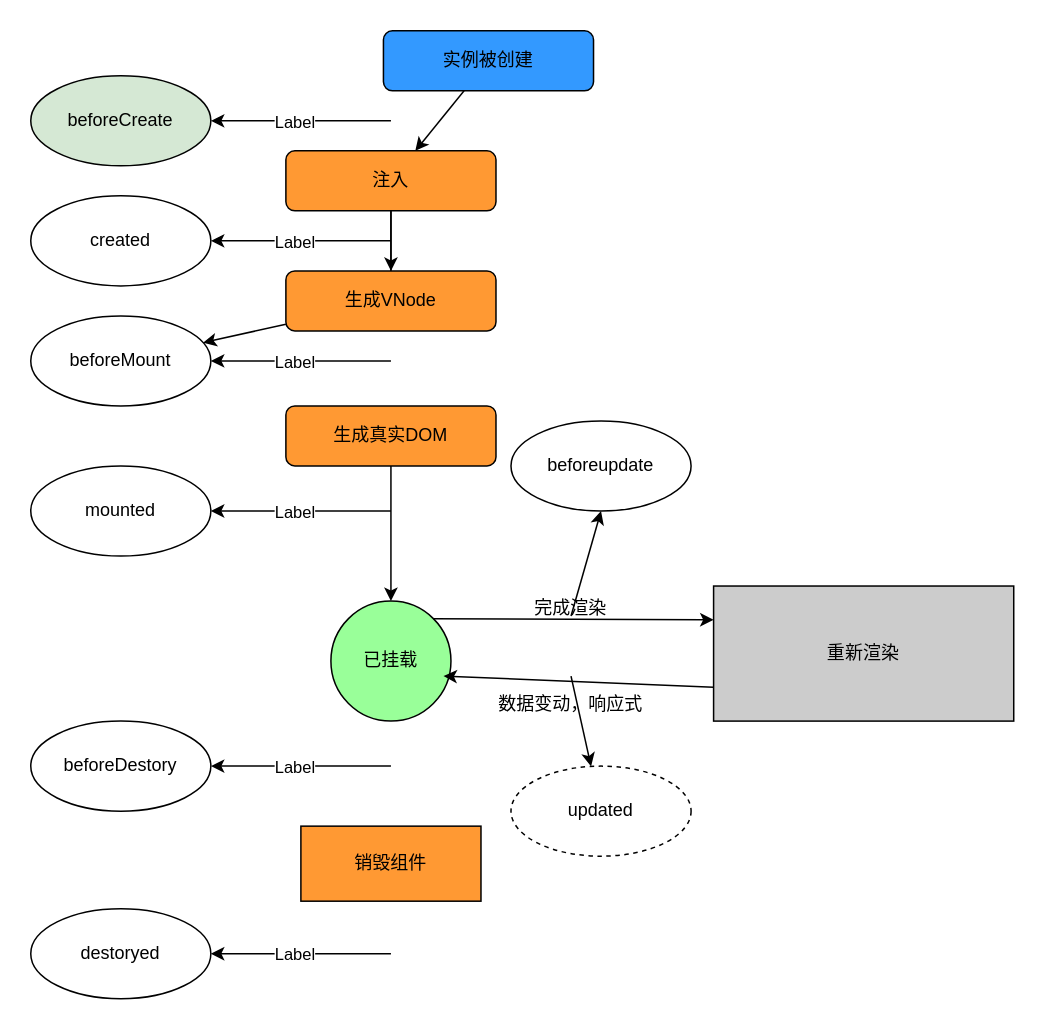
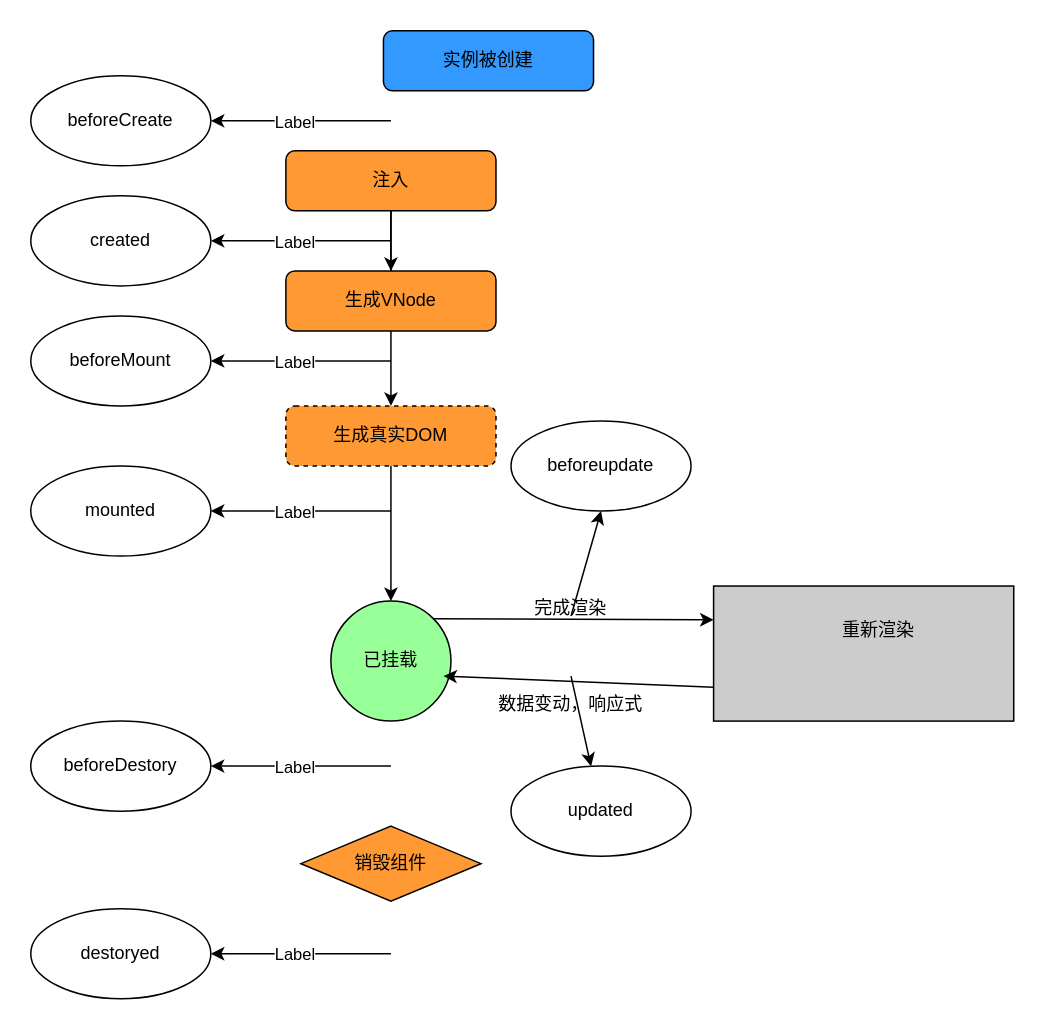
  <mxCell id="0" />
  <mxCell id="1" parent="0" />
- <mxCell id="2" value="" style="edgeStyle=none;html=1;" edge="1" parent="1" source="3" target="4"><mxGeometry relative="1" as="geometry" /></mxCell>
  <mxCell id="3" value="实例被创建" style="rounded=1;whiteSpace=wrap;html=1;fillColor=#3399FF;" vertex="1" parent="1"><mxGeometry x="255" y="20" width="140" height="40" as="geometry" /></mxCell>
  <mxCell id="4" value="注入" style="rounded=1;whiteSpace=wrap;html=1;fillColor=#FF9933;" vertex="1" parent="1"><mxGeometry x="190" y="100" width="140" height="40" as="geometry" /></mxCell>
  <mxCell id="5" value="已挂载" style="ellipse;whiteSpace=wrap;html=1;aspect=fixed;fillColor=#99FF99;" vertex="1" parent="1"><mxGeometry x="220" y="400" width="80" height="80" as="geometry" /></mxCell>
  <mxCell id="6" value="" style="rounded=0;whiteSpace=wrap;html=1;fillColor=#CCCCCC;" vertex="1" parent="1"><mxGeometry x="475" y="390" width="200" height="90" as="geometry" /></mxCell>
  <mxCell id="7" value="&lt;span style=&quot;font-size: 12px;&quot;&gt;数据变动，响应式&lt;/span&gt;" style="text;strokeColor=none;align=center;fillColor=none;html=1;verticalAlign=middle;whiteSpace=wrap;rounded=0;fontSize=24;" vertex="1" parent="1"><mxGeometry x="330" y="450" width="100" height="30" as="geometry" /></mxCell>
  <mxCell id="8" value="完成渲染" style="text;strokeColor=none;align=center;fillColor=none;html=1;verticalAlign=middle;whiteSpace=wrap;rounded=0;fontSize=12;" vertex="1" parent="1"><mxGeometry x="350" y="390" width="60" height="30" as="geometry" /></mxCell>
- <mxCell id="9" value="重新渲染" style="text;strokeColor=none;align=center;fillColor=none;html=1;verticalAlign=middle;whiteSpace=wrap;rounded=0;fontSize=12;" vertex="1" parent="1"><mxGeometry x="545" y="420" width="60" height="30" as="geometry" /></mxCell>
+ <mxCell id="9" value="重新渲染" style="text;strokeColor=none;align=center;fillColor=none;html=1;verticalAlign=middle;whiteSpace=wrap;rounded=0;fontSize=12;" vertex="1" parent="1"><mxGeometry x="555" y="405" width="60" height="30" as="geometry" /></mxCell>
  <mxCell id="10" value="" style="endArrow=classic;html=1;" edge="1" parent="1"><mxGeometry relative="1" as="geometry"><mxPoint x="260" y="80" as="sourcePoint" /><mxPoint x="140" y="80" as="targetPoint" /></mxGeometry></mxCell>
  <mxCell id="11" value="Label" style="edgeLabel;resizable=0;html=1;align=center;verticalAlign=middle;" connectable="0" vertex="1" parent="10"><mxGeometry relative="1" as="geometry"><mxPoint x="-5" as="offset" /></mxGeometry></mxCell>
- <mxCell id="12" value="beforeCreate" style="ellipse;whiteSpace=wrap;html=1;direction=west;fillColor=#d5e8d4;" vertex="1" parent="1"><mxGeometry x="20" y="50" width="120" height="60" as="geometry" /></mxCell>
+ <mxCell id="12" value="beforeCreate" style="ellipse;whiteSpace=wrap;html=1;direction=west;" vertex="1" parent="1"><mxGeometry x="20" y="50" width="120" height="60" as="geometry" /></mxCell>
  <mxCell id="13" value="" style="endArrow=classic;html=1;exitX=1;exitY=0;exitDx=0;exitDy=0;entryX=0;entryY=0.25;entryDx=0;entryDy=0;" edge="1" parent="1" source="5" target="6"><mxGeometry width="50" height="50" relative="1" as="geometry"><mxPoint x="295" y="210" as="sourcePoint" /><mxPoint x="345" y="160" as="targetPoint" /><Array as="points" /></mxGeometry></mxCell>
  <mxCell id="14" value="" style="endArrow=classic;html=1;exitX=0;exitY=0.75;exitDx=0;exitDy=0;" edge="1" parent="1" source="6"><mxGeometry width="50" height="50" relative="1" as="geometry"><mxPoint x="305.004" y="549.996" as="sourcePoint" /><mxPoint x="295" y="450" as="targetPoint" /><Array as="points" /></mxGeometry></mxCell>
  <mxCell id="15" value="" style="edgeStyle=none;html=1;exitX=0.5;exitY=1;exitDx=0;exitDy=0;entryX=0.5;entryY=0;entryDx=0;entryDy=0;endArrow=none;" edge="1" parent="1" source="4" target="17"><mxGeometry relative="1" as="geometry"><mxPoint x="260" y="270" as="targetPoint" /><mxPoint x="260" y="140" as="sourcePoint" /></mxGeometry></mxCell>
- <mxCell id="16" value="" style="edgeStyle=none;html=1;" edge="1" parent="1" source="17" target="24"><mxGeometry relative="1" as="geometry" /></mxCell>
+ <mxCell id="16" value="" style="edgeStyle=none;html=1;" edge="1" parent="1" source="17" target="26"><mxGeometry relative="1" as="geometry" /></mxCell>
  <mxCell id="17" value="生成VNode" style="rounded=1;whiteSpace=wrap;html=1;fillColor=#FF9933;" vertex="1" parent="1"><mxGeometry x="190" y="180" width="140" height="40" as="geometry" /></mxCell>
  <mxCell id="18" value="" style="edgeStyle=none;html=1;" edge="1" parent="1"><mxGeometry relative="1" as="geometry"><mxPoint x="260" y="140" as="sourcePoint" /><mxPoint x="260" y="180" as="targetPoint" /></mxGeometry></mxCell>
  <mxCell id="19" value="" style="endArrow=classic;html=1;" edge="1" parent="1"><mxGeometry relative="1" as="geometry"><mxPoint x="260" y="160" as="sourcePoint" /><mxPoint x="140" y="160" as="targetPoint" /></mxGeometry></mxCell>
  <mxCell id="20" value="Label" style="edgeLabel;resizable=0;html=1;align=center;verticalAlign=middle;" connectable="0" vertex="1" parent="19"><mxGeometry relative="1" as="geometry"><mxPoint x="-5" as="offset" /></mxGeometry></mxCell>
  <mxCell id="21" value="created" style="ellipse;whiteSpace=wrap;html=1;direction=west;" vertex="1" parent="1"><mxGeometry x="20" y="130" width="120" height="60" as="geometry" /></mxCell>
  <mxCell id="22" value="" style="endArrow=classic;html=1;" edge="1" parent="1"><mxGeometry relative="1" as="geometry"><mxPoint x="260" y="240" as="sourcePoint" /><mxPoint x="140" y="240" as="targetPoint" /></mxGeometry></mxCell>
  <mxCell id="23" value="Label" style="edgeLabel;resizable=0;html=1;align=center;verticalAlign=middle;" connectable="0" vertex="1" parent="22"><mxGeometry relative="1" as="geometry"><mxPoint x="-5" as="offset" /></mxGeometry></mxCell>
  <mxCell id="24" value="beforeMount" style="ellipse;whiteSpace=wrap;html=1;direction=west;" vertex="1" parent="1"><mxGeometry x="20" y="210" width="120" height="60" as="geometry" /></mxCell>
  <mxCell id="25" value="" style="edgeStyle=none;html=1;" edge="1" parent="1" source="26" target="5"><mxGeometry relative="1" as="geometry" /></mxCell>
- <mxCell id="26" value="生成真实DOM" style="rounded=1;whiteSpace=wrap;html=1;fillColor=#FF9933;" vertex="1" parent="1"><mxGeometry x="190" y="270" width="140" height="40" as="geometry" /></mxCell>
+ <mxCell id="26" value="生成真实DOM" style="rounded=1;whiteSpace=wrap;html=1;fillColor=#FF9933;dashed=1;" vertex="1" parent="1"><mxGeometry x="190" y="270" width="140" height="40" as="geometry" /></mxCell>
  <mxCell id="27" value="" style="endArrow=classic;html=1;" edge="1" parent="1"><mxGeometry relative="1" as="geometry"><mxPoint x="260" y="340" as="sourcePoint" /><mxPoint x="140" y="340" as="targetPoint" /></mxGeometry></mxCell>
  <mxCell id="28" value="Label" style="edgeLabel;resizable=0;html=1;align=center;verticalAlign=middle;" connectable="0" vertex="1" parent="27"><mxGeometry relative="1" as="geometry"><mxPoint x="-5" as="offset" /></mxGeometry></mxCell>
  <mxCell id="29" value="mounted" style="ellipse;whiteSpace=wrap;html=1;direction=west;" vertex="1" parent="1"><mxGeometry x="20" y="310" width="120" height="60" as="geometry" /></mxCell>
- <mxCell id="30" value="销毁组件" style="whiteSpace=wrap;html=1;fillColor=#FF9933;" vertex="1" parent="1"><mxGeometry x="200" y="550" width="120" height="50" as="geometry" /></mxCell>
+ <mxCell id="30" value="销毁组件" style="rhombus;whiteSpace=wrap;html=1;fillColor=#FF9933;" vertex="1" parent="1"><mxGeometry x="200" y="550" width="120" height="50" as="geometry" /></mxCell>
  <mxCell id="31" value="" style="endArrow=classic;html=1;" edge="1" parent="1"><mxGeometry relative="1" as="geometry"><mxPoint x="260" y="510" as="sourcePoint" /><mxPoint x="140" y="510" as="targetPoint" /></mxGeometry></mxCell>
  <mxCell id="32" value="Label" style="edgeLabel;resizable=0;html=1;align=center;verticalAlign=middle;" connectable="0" vertex="1" parent="31"><mxGeometry relative="1" as="geometry"><mxPoint x="-5" as="offset" /></mxGeometry></mxCell>
  <mxCell id="33" value="beforeDestory" style="ellipse;whiteSpace=wrap;html=1;direction=west;" vertex="1" parent="1"><mxGeometry x="20" y="480" width="120" height="60" as="geometry" /></mxCell>
  <mxCell id="34" value="" style="endArrow=classic;html=1;" edge="1" parent="1"><mxGeometry relative="1" as="geometry"><mxPoint x="260" y="635" as="sourcePoint" /><mxPoint x="140" y="635" as="targetPoint" /></mxGeometry></mxCell>
  <mxCell id="35" value="Label" style="edgeLabel;resizable=0;html=1;align=center;verticalAlign=middle;" connectable="0" vertex="1" parent="34"><mxGeometry relative="1" as="geometry"><mxPoint x="-5" as="offset" /></mxGeometry></mxCell>
  <mxCell id="36" value="destoryed" style="ellipse;whiteSpace=wrap;html=1;direction=west;" vertex="1" parent="1"><mxGeometry x="20" y="605" width="120" height="60" as="geometry" /></mxCell>
  <mxCell id="37" value="" style="endArrow=classic;html=1;" edge="1" parent="1" target="38"><mxGeometry width="50" height="50" relative="1" as="geometry"><mxPoint x="380" y="450" as="sourcePoint" /><mxPoint x="380" y="520" as="targetPoint" /></mxGeometry></mxCell>
- <mxCell id="38" value="updated" style="ellipse;whiteSpace=wrap;html=1;fillColor=#FFFFFF;dashed=1;" vertex="1" parent="1"><mxGeometry x="340" y="510" width="120" height="60" as="geometry" /></mxCell>
+ <mxCell id="38" value="updated" style="ellipse;whiteSpace=wrap;html=1;fillColor=#FFFFFF;" vertex="1" parent="1"><mxGeometry x="340" y="510" width="120" height="60" as="geometry" /></mxCell>
  <mxCell id="39" value="beforeupdate" style="ellipse;whiteSpace=wrap;html=1;fillColor=#FFFFFF;" vertex="1" parent="1"><mxGeometry x="340" y="280" width="120" height="60" as="geometry" /></mxCell>
  <mxCell id="40" value="" style="endArrow=classic;html=1;entryX=0.5;entryY=1;entryDx=0;entryDy=0;" edge="1" parent="1" target="39"><mxGeometry width="50" height="50" relative="1" as="geometry"><mxPoint x="380" y="410" as="sourcePoint" /><mxPoint x="430" y="360" as="targetPoint" /></mxGeometry></mxCell>
